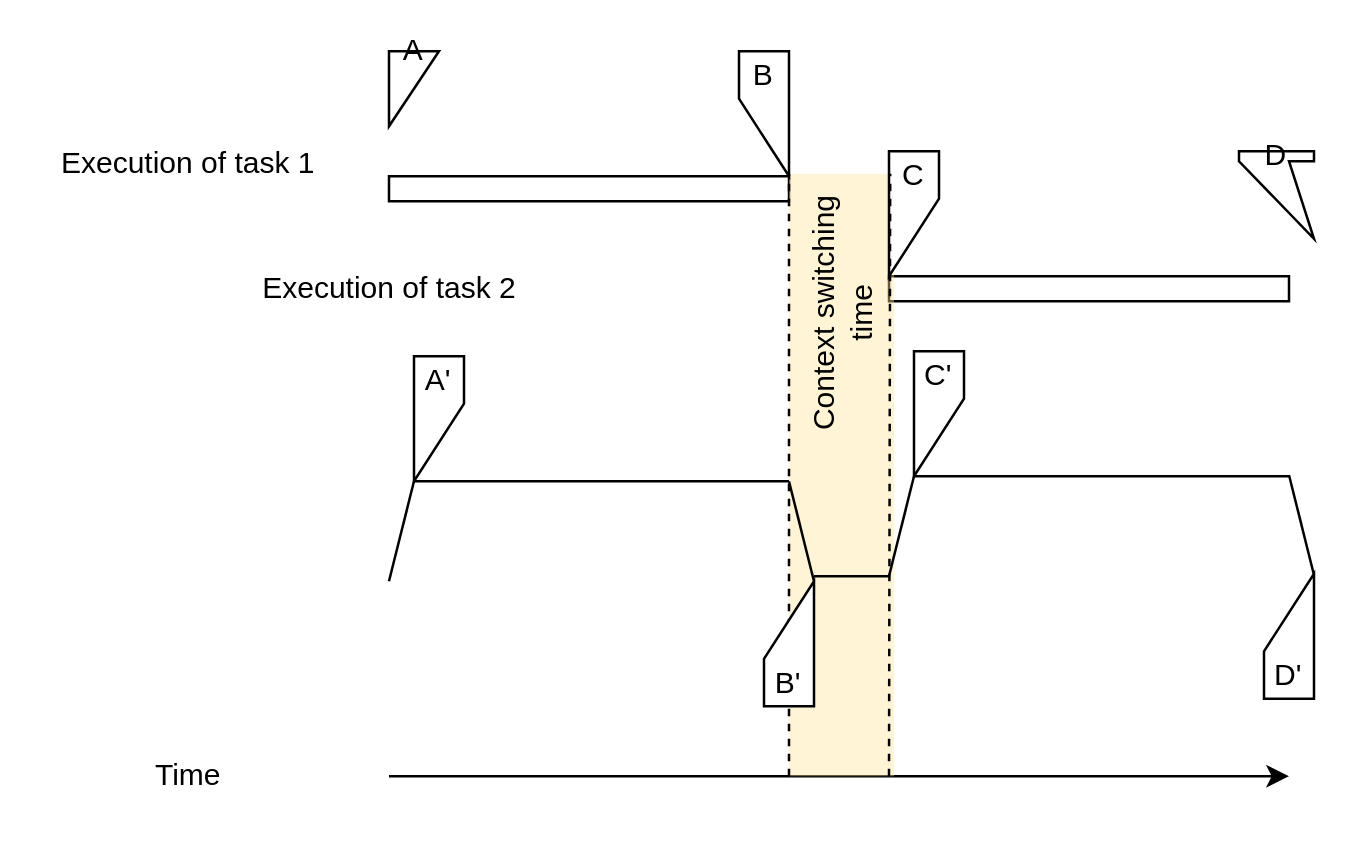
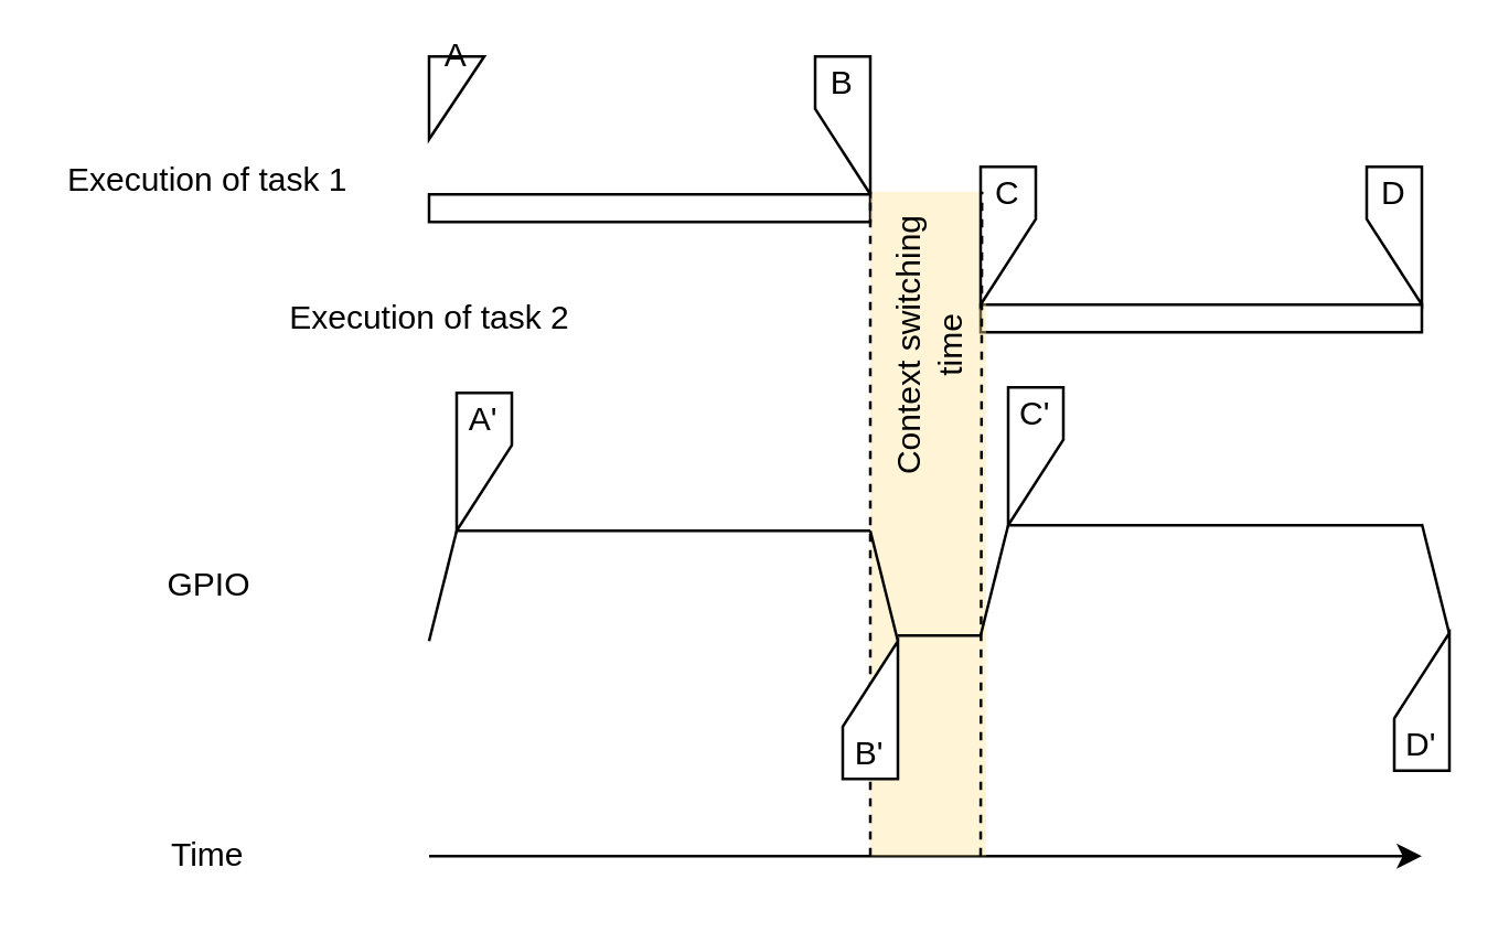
  <mxCell id="0" />
  <mxCell id="1" parent="0" />
  <mxCell id="2" value="" style="rounded=0;whiteSpace=wrap;html=1;" parent="1" vertex="1"><mxGeometry x="155" y="70" width="160" height="10" as="geometry" /></mxCell>
  <mxCell id="3" value="" style="rounded=0;whiteSpace=wrap;html=1;" parent="1" vertex="1"><mxGeometry x="355" y="110" width="160" height="10" as="geometry" /></mxCell>
  <mxCell id="4" value="Execution of task 2" style="text;html=1;strokeColor=none;fillColor=none;align=center;verticalAlign=middle;whiteSpace=wrap;rounded=0;" parent="1" vertex="1"><mxGeometry x="99.5" y="105" width="111" height="20" as="geometry" /></mxCell>
  <mxCell id="5" value="Execution of task 1" style="text;html=1;strokeColor=none;fillColor=none;align=center;verticalAlign=middle;whiteSpace=wrap;rounded=0;" parent="1" vertex="1"><mxGeometry x="20" y="55" width="110" height="20" as="geometry" /></mxCell>
  <mxCell id="6" value="" style="endArrow=classic;html=1;" parent="1" edge="1"><mxGeometry width="50" height="50" relative="1" as="geometry"><mxPoint x="155" y="310" as="sourcePoint" /><mxPoint x="515" y="310" as="targetPoint" /></mxGeometry></mxCell>
  <mxCell id="7" value="" style="group;fillColor=#FFE599;opacity=40;" parent="1" vertex="1" connectable="0"><mxGeometry x="315" y="69" width="42" height="241" as="geometry" /></mxCell>
  <mxCell id="8" value="&lt;div&gt;Time&lt;/div&gt;" style="text;html=1;strokeColor=none;fillColor=none;align=center;verticalAlign=middle;whiteSpace=wrap;rounded=0;opacity=50;" parent="1" vertex="1"><mxGeometry x="55" y="300" width="40" height="20" as="geometry" /></mxCell>
  <mxCell id="9" value="A" style="shape=callout;whiteSpace=wrap;html=1;perimeter=calloutPerimeter;size=31;position=0;position2=0;" parent="1" vertex="1"><mxGeometry x="155" y="20" width="20" height="30" as="geometry" /></mxCell>
  <mxCell id="10" value="B" style="shape=callout;whiteSpace=wrap;html=1;perimeter=calloutPerimeter;size=31;position=0;position2=1;" parent="1" vertex="1"><mxGeometry x="295" y="20" width="20" height="50" as="geometry" /></mxCell>
  <mxCell id="11" value="C" style="shape=callout;whiteSpace=wrap;html=1;perimeter=calloutPerimeter;size=31;position=0;position2=0;" parent="1" vertex="1"><mxGeometry x="355" y="60" width="20" height="50" as="geometry" /></mxCell>
- <mxCell id="12" value="D" style="shape=callout;whiteSpace=wrap;html=1;perimeter=calloutPerimeter;size=31;position=0;position2=1;" parent="1" vertex="1"><mxGeometry x="495" y="60" width="30" height="35" as="geometry" /></mxCell>
+ <mxCell id="12" value="D" style="shape=callout;whiteSpace=wrap;html=1;perimeter=calloutPerimeter;size=31;position=0;position2=1;" parent="1" vertex="1"><mxGeometry x="495" y="60" width="20" height="50" as="geometry" /></mxCell>
  <mxCell id="13" value="A'" style="shape=callout;whiteSpace=wrap;html=1;perimeter=calloutPerimeter;size=31;position=0;position2=0;" parent="1" vertex="1"><mxGeometry x="165" y="142" width="20" height="50" as="geometry" /></mxCell>
  <mxCell id="14" value="C'" style="shape=callout;whiteSpace=wrap;html=1;perimeter=calloutPerimeter;size=31;position=0;position2=0;" parent="1" vertex="1"><mxGeometry x="365" y="140" width="20" height="50" as="geometry" /></mxCell>
  <mxCell id="15" value="D'" style="shape=callout;whiteSpace=wrap;html=1;perimeter=calloutPerimeter;size=31;position=0;position2=0;direction=west;" parent="1" vertex="1"><mxGeometry x="505" y="229" width="20" height="50" as="geometry" /></mxCell>
+ <mxCell id="16" value="GPIO" style="text;html=1;strokeColor=none;fillColor=none;align=center;verticalAlign=middle;whiteSpace=wrap;rounded=0;" parent="1" vertex="1"><mxGeometry x="24.5" y="202" width="101" height="20" as="geometry" /></mxCell>
  <mxCell id="17" value="" style="endArrow=none;html=1;" parent="1" edge="1"><mxGeometry width="50" height="50" relative="1" as="geometry"><mxPoint x="155" y="232" as="sourcePoint" /><mxPoint x="165" y="192" as="targetPoint" /></mxGeometry></mxCell>
  <mxCell id="18" value="" style="endArrow=none;html=1;" parent="1" edge="1"><mxGeometry width="50" height="50" relative="1" as="geometry"><mxPoint x="315" y="192" as="sourcePoint" /><mxPoint x="165" y="192" as="targetPoint" /></mxGeometry></mxCell>
  <mxCell id="19" value="" style="endArrow=none;html=1;" parent="1" edge="1"><mxGeometry width="50" height="50" relative="1" as="geometry"><mxPoint x="355" y="230" as="sourcePoint" /><mxPoint x="365" y="190" as="targetPoint" /></mxGeometry></mxCell>
  <mxCell id="20" value="" style="endArrow=none;html=1;" parent="1" edge="1"><mxGeometry width="50" height="50" relative="1" as="geometry"><mxPoint x="515" y="189.5" as="sourcePoint" /><mxPoint x="525" y="229.5" as="targetPoint" /></mxGeometry></mxCell>
  <mxCell id="21" value="" style="endArrow=none;html=1;" parent="1" edge="1"><mxGeometry width="50" height="50" relative="1" as="geometry"><mxPoint x="515" y="190" as="sourcePoint" /><mxPoint x="365" y="190" as="targetPoint" /></mxGeometry></mxCell>
  <mxCell id="22" value="" style="endArrow=none;html=1;" edge="1" parent="1"><mxGeometry width="50" height="50" relative="1" as="geometry"><mxPoint x="355" y="230" as="sourcePoint" /><mxPoint x="325" y="230" as="targetPoint" /></mxGeometry></mxCell>
  <mxCell id="23" value="" style="endArrow=none;dashed=1;html=1;" parent="1" edge="1"><mxGeometry width="50" height="50" relative="1" as="geometry"><mxPoint x="315" y="310" as="sourcePoint" /><mxPoint x="315" y="69" as="targetPoint" /></mxGeometry></mxCell>
  <mxCell id="24" value="" style="endArrow=none;dashed=1;html=1;" parent="1" edge="1"><mxGeometry width="50" height="50" relative="1" as="geometry"><mxPoint x="355" y="310" as="sourcePoint" /><mxPoint x="355.494" y="69" as="targetPoint" /></mxGeometry></mxCell>
  <mxCell id="25" value="Context switching time" style="text;html=1;strokeColor=none;fillColor=none;align=center;verticalAlign=middle;whiteSpace=wrap;rounded=0;opacity=50;horizontal=0;" parent="1" vertex="1"><mxGeometry x="315" y="69" width="42" height="113" as="geometry" /></mxCell>
  <mxCell id="26" value="" style="endArrow=none;html=1;" parent="1" edge="1"><mxGeometry width="50" height="50" relative="1" as="geometry"><mxPoint x="315" y="192" as="sourcePoint" /><mxPoint x="325" y="232" as="targetPoint" /></mxGeometry></mxCell>
  <mxCell id="27" value="B'" style="shape=callout;whiteSpace=wrap;html=1;perimeter=calloutPerimeter;size=31;position=0;position2=0;direction=west;" parent="1" vertex="1"><mxGeometry x="305" y="232" width="20" height="50" as="geometry" /></mxCell>
